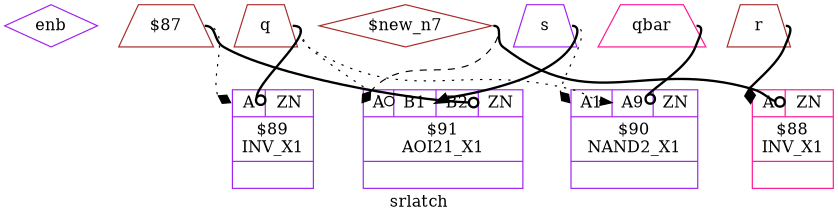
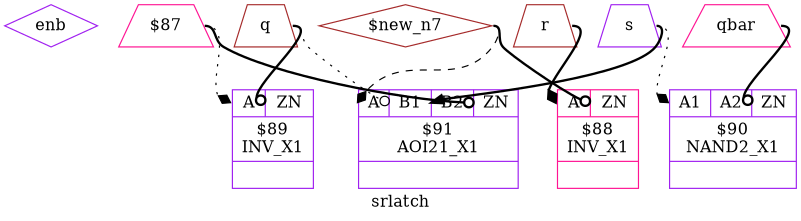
  digraph {
    label=srlatch
    rankdir=TB
    remincross=true
    node [color=purple shape=trapezium]
    edge [arrowhead=odot color=black fontcolor=black headport="p9:w" style=bold tailport=e]
    n1 [fontcolor=black label=enb shape=diamond]
    n2 [color=brown fontcolor=black label=q]
    n3 [label="{{<p8> A|<p9> ZN}|$89\nINV_X1|{}}" shape=record]
-   n4 [label="{{<p12> A1|<p13> A9|<p9> ZN}|$90\nNAND2_X1|{}}" shape=record]
+   n4 [label="{{<p12> A1|<p13> A2|<p9> ZN}|$90\nNAND2_X1|{}}" shape=record]
    n5 [label="{{<p8> A|<p15> B1|<p16> B2|<p9> ZN}|$91\nAOI21_X1|{}}" shape=record]
    n6 [color=deeppink fontcolor=black label=qbar]
    n7 [color=brown fontcolor=black label=r]
    n8 [color=deeppink label="{{<p8> A|<p9> ZN}|$88\nINV_X1|{}}" shape=record]
    n9 [fontcolor=black label=s]
-   n10 [color=brown label="$87"]
+   n10 [color=deeppink label="$87"]
    n11 [color=brown label="$new_n7" shape=diamond]
    n2 -> n3
-   n2 -> n4 [arrowhead=normal headport="p13:w" style=dotted]
    n2 -> n5 [headport="p15:w" style=dotted]
    n6 -> n4
    n7 -> n8 [arrowhead=diamond headport="p8:w"]
    n9 -> n4 [arrowhead=diamond headport="p12:w" style=dotted]
    n9 -> n5 [arrowhead=normal headport="p16:w"]
    n10 -> n3 [arrowhead=diamond headport="p8:w" style=dotted]
    n10 -> n5
    n11 -> n5 [arrowhead=diamond headport="p8:w" style=dashed]
    n11 -> n8
  }
